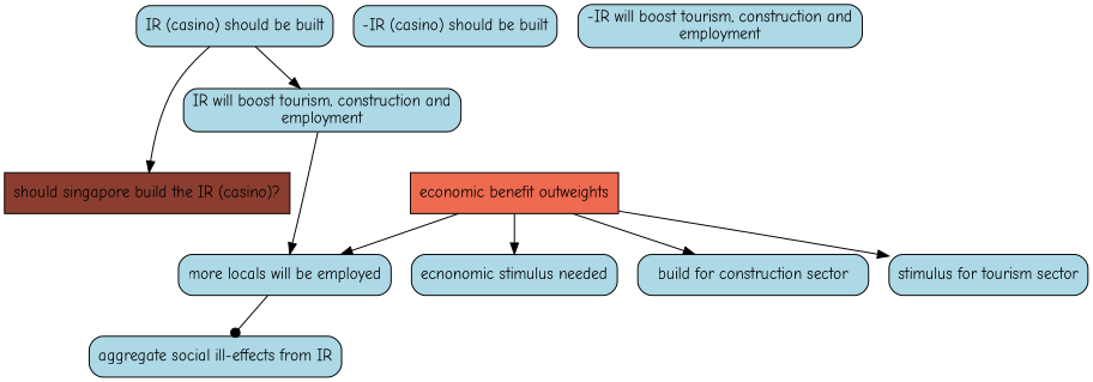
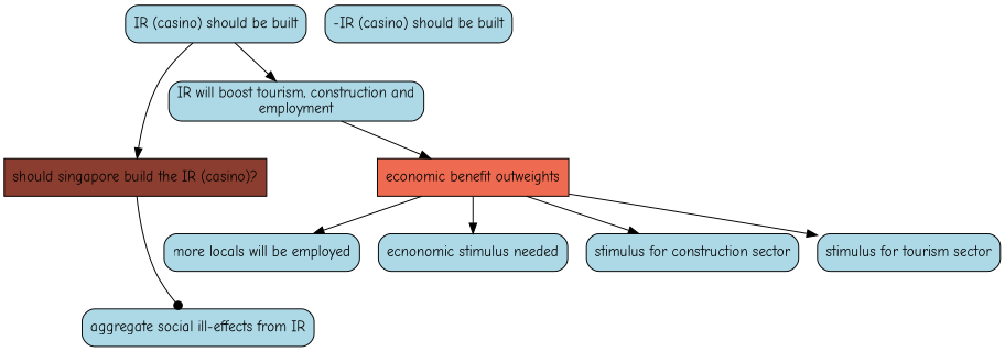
  digraph {
    fontname="Comic Neue"
    node [color=black fillcolor=lightblue fixedsize=false fontname="Comic Neue" shape=box style="rounded,filled"]
    edge [fontname="Comic Neue"]
    "should singapore build the IR (casino)?" [fillcolor=coral4 style=filled]
    "aggregate social ill-effects from IR"
    "economic benefit outweights" [fillcolor=coral2 style=filled]
    "IR will boost tourism, construction and\nemployment"
    "IR (casino) should be built"
    "-IR (casino) should be built"
    "ecnonomic stimulus needed"
    "more locals will be employed"
-   "stimulus for construction sector" [label="build for construction sector"]
+   "stimulus for construction sector"
    "stimulus for tourism sector"
-   "-IR will boost tourism, construction and\nemployment"
-   "more locals will be employed" -> "aggregate social ill-effects from IR" [arrowhead=dot]
+   "should singapore build the IR (casino)?" -> "aggregate social ill-effects from IR" [arrowhead=dot]
    "economic benefit outweights" -> "ecnonomic stimulus needed"
    "economic benefit outweights" -> "more locals will be employed"
    "economic benefit outweights" -> "stimulus for construction sector"
    "economic benefit outweights" -> "stimulus for tourism sector"
-   "IR will boost tourism, construction and\nemployment" -> "more locals will be employed"
+   "IR will boost tourism, construction and\nemployment" -> "economic benefit outweights"
    "IR (casino) should be built" -> "should singapore build the IR (casino)?"
    "IR (casino) should be built" -> "IR will boost tourism, construction and\nemployment"
  }
